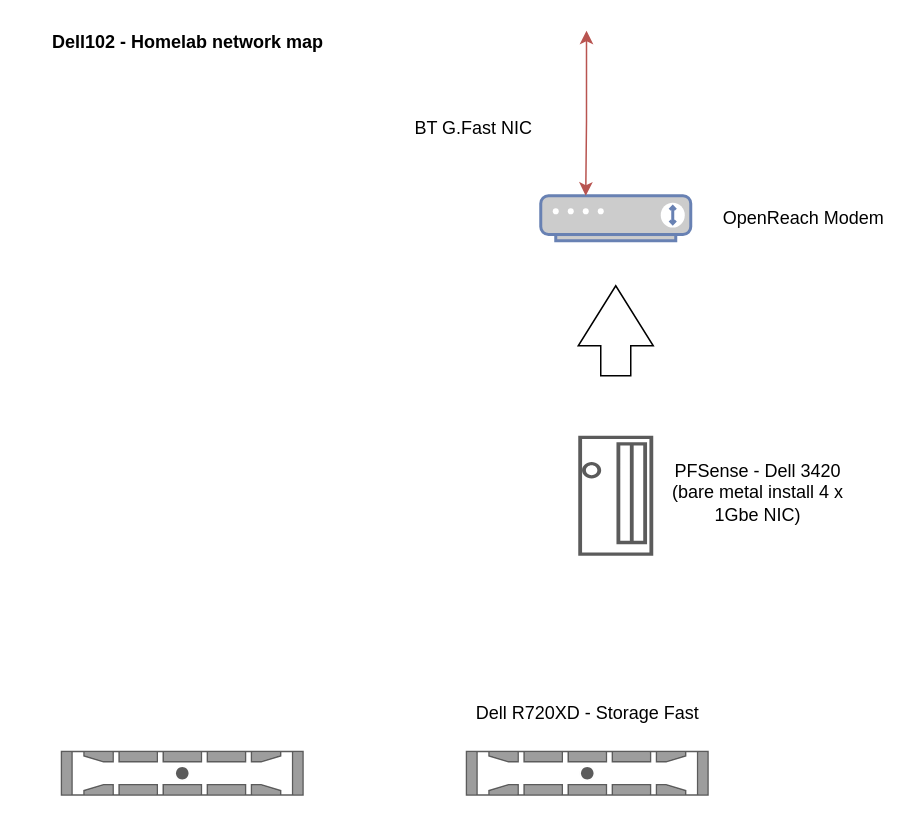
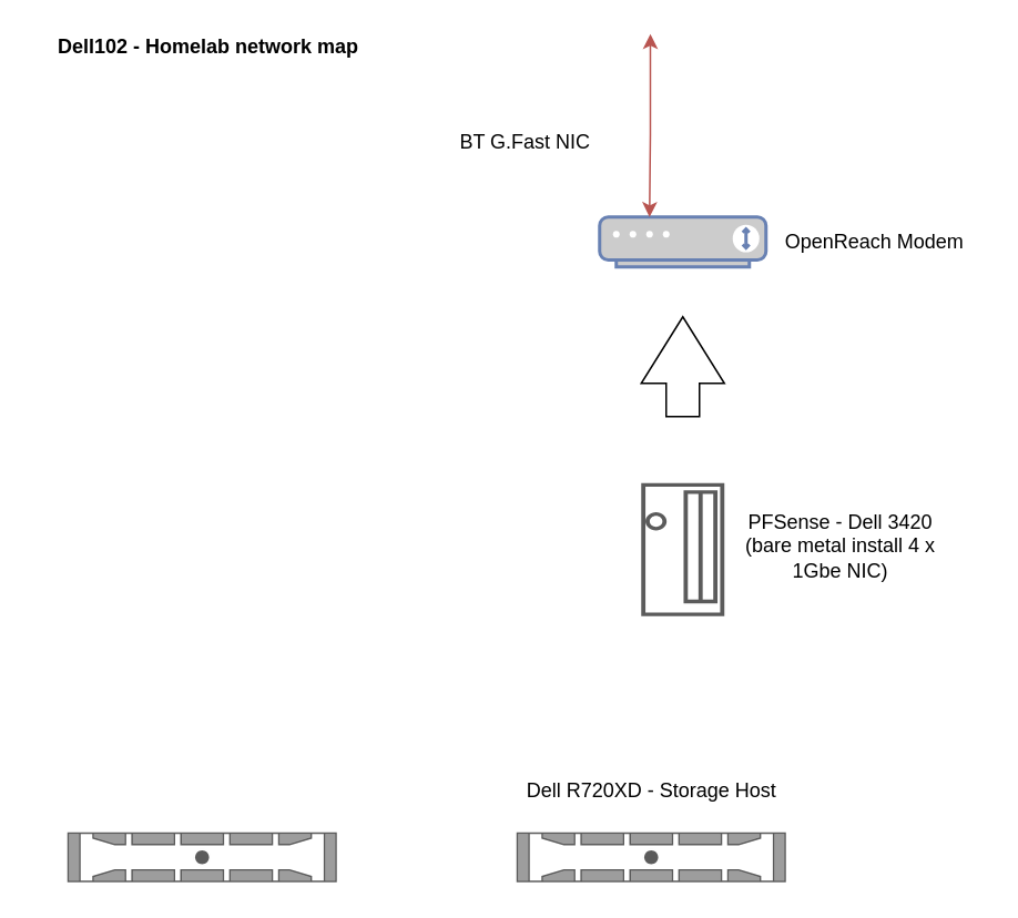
  <mxCell id="0" />
  <mxCell id="1" parent="0" />
  <mxCell id="2" value="" style="strokeColor=#666666;html=1;labelPosition=right;align=left;spacingLeft=15;shadow=0;dashed=0;outlineConnect=0;shape=mxgraph.rack.dell.dell_poweredge_2u;" vertex="1" parent="1"><mxGeometry x="40" y="500" width="162" height="30" as="geometry" /></mxCell>
  <mxCell id="3" value="" style="strokeColor=#666666;html=1;labelPosition=right;align=left;spacingLeft=15;shadow=0;dashed=0;outlineConnect=0;shape=mxgraph.rack.dell.dell_poweredge_2u;" vertex="1" parent="1"><mxGeometry x="310" y="500" width="162" height="30" as="geometry" /></mxCell>
  <mxCell id="4" value="" style="strokeColor=#666666;html=1;labelPosition=right;align=left;spacingLeft=15;shadow=0;dashed=0;outlineConnect=0;shape=mxgraph.rack.dell.poweredge_m420;" vertex="1" parent="1"><mxGeometry x="385" y="290" width="50" height="80" as="geometry" /></mxCell>
  <mxCell id="5" value="&lt;b&gt;Dell102 - Homelab network map&lt;br&gt;&lt;/b&gt;&lt;div&gt;&lt;br&gt;&lt;/div&gt;" style="text;html=1;strokeColor=none;fillColor=none;align=center;verticalAlign=middle;whiteSpace=wrap;rounded=0;" vertex="1" parent="1"><mxGeometry x="20" y="20" width="210" height="30" as="geometry" /></mxCell>
  <mxCell id="6" value="&lt;div&gt;PFSense - Dell 3420 (bare metal install 4 x 1Gbe NIC)&lt;/div&gt;&lt;div&gt;&lt;br&gt;&lt;/div&gt;" style="text;html=1;strokeColor=none;fillColor=none;align=center;verticalAlign=middle;whiteSpace=wrap;rounded=0;" vertex="1" parent="1"><mxGeometry x="440" y="320" width="130" height="30" as="geometry" /></mxCell>
  <mxCell id="7" value="" style="fontColor=#0066CC;verticalAlign=top;verticalLabelPosition=bottom;labelPosition=center;align=center;html=1;outlineConnect=0;fillColor=#CCCCCC;strokeColor=#6881B3;gradientColor=none;gradientDirection=north;strokeWidth=2;shape=mxgraph.networks.modem;" vertex="1" parent="1"><mxGeometry x="360" y="130" width="100" height="30" as="geometry" /></mxCell>
  <mxCell id="8" value="" style="html=1;shadow=0;dashed=0;align=center;verticalAlign=middle;shape=mxgraph.arrows2.arrow;dy=0.6;dx=40;direction=north;notch=0;" vertex="1" parent="1"><mxGeometry x="385" y="190" width="50" height="60" as="geometry" /></mxCell>
- <mxCell id="9" value="&lt;div&gt;OpenReach Modem&lt;/div&gt;" style="text;html=1;align=center;verticalAlign=middle;resizable=0;points=[];autosize=1;strokeColor=none;fillColor=none;" vertex="1" parent="1"><mxGeometry x="470" y="130" width="130" height="30" as="geometry" /></mxCell>
+ <mxCell id="9" value="&lt;div&gt;OpenReach Modem&lt;/div&gt;" style="text;html=1;align=center;verticalAlign=middle;resizable=0;points=[];autosize=1;strokeColor=none;fillColor=none;" vertex="1" parent="1"><mxGeometry x="460" y="130" width="130" height="30" as="geometry" /></mxCell>
  <mxCell id="10" value="" style="endArrow=classic;startArrow=classic;html=1;rounded=0;fillColor=#f8cecc;strokeColor=#b85450;" edge="1" parent="1"><mxGeometry width="50" height="50" relative="1" as="geometry"><mxPoint x="390" y="130" as="sourcePoint" /><mxPoint x="390.5" y="20" as="targetPoint" /><Array as="points"><mxPoint x="390.5" y="80" /></Array></mxGeometry></mxCell>
  <mxCell id="11" value="&lt;div&gt;BT G.Fast NIC&lt;br&gt;&lt;/div&gt;" style="text;html=1;align=center;verticalAlign=middle;resizable=0;points=[];autosize=1;strokeColor=none;fillColor=none;" vertex="1" parent="1"><mxGeometry x="260" y="70" width="110" height="30" as="geometry" /></mxCell>
  <mxCell id="12" value="&lt;div&gt;&lt;br&gt;&lt;/div&gt;&lt;div&gt;&lt;br&gt;&lt;/div&gt;&lt;div&gt;&lt;br&gt;&lt;/div&gt;&lt;div&gt;&lt;br&gt;&lt;/div&gt;" style="text;html=1;align=center;verticalAlign=middle;resizable=0;points=[];autosize=1;strokeColor=none;fillColor=none;" vertex="1" parent="1"><mxGeometry x="330" y="438" width="20" height="70" as="geometry" /></mxCell>
- <mxCell id="13" value="&lt;div&gt;Dell R720XD - Storage Fast&lt;/div&gt;" style="text;html=1;align=center;verticalAlign=middle;resizable=0;points=[];autosize=1;strokeColor=none;fillColor=none;" vertex="1" parent="1"><mxGeometry x="301" y="460" width="180" height="30" as="geometry" /></mxCell>
+ <mxCell id="13" value="&lt;div&gt;Dell R720XD - Storage Host&lt;/div&gt;" style="text;html=1;align=center;verticalAlign=middle;resizable=0;points=[];autosize=1;strokeColor=none;fillColor=none;" vertex="1" parent="1"><mxGeometry x="301" y="460" width="180" height="30" as="geometry" /></mxCell>
